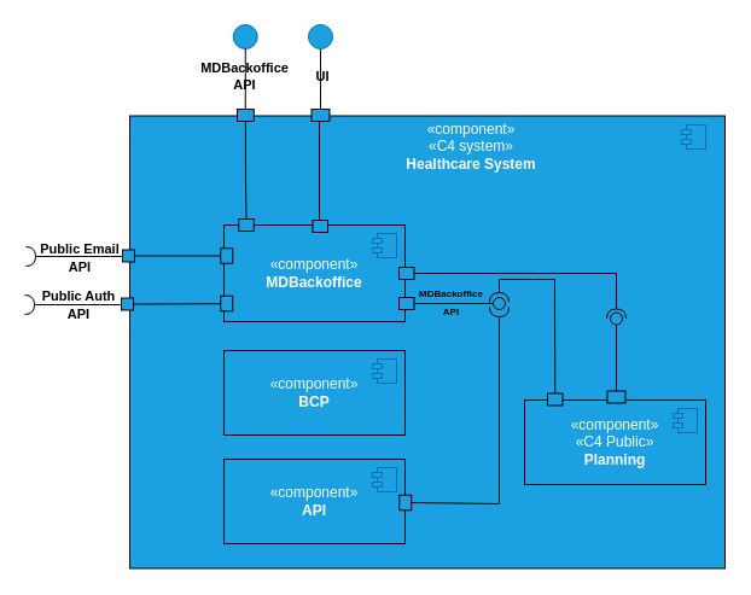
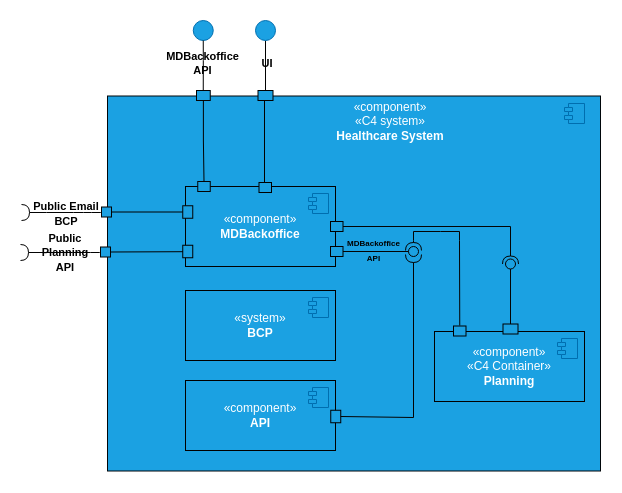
  <mxCell id="0" />
  <mxCell id="1" parent="0" />
  <mxCell id="2" value="" style="html=1;dropTarget=0;whiteSpace=wrap;fillColor=#1ba1e2;fontColor=#ffffff;strokeColor=#00060A;container=0;movable=1;resizable=1;rotatable=1;deletable=1;editable=1;locked=0;connectable=1;" parent="1" vertex="1"><mxGeometry x="107" y="95.5" width="493" height="375" as="geometry" /></mxCell>
  <mxCell id="3" value="&lt;span style=&quot;color: rgb(255, 255, 255);&quot;&gt;«component»&lt;/span&gt;&lt;br style=&quot;color: rgb(255, 255, 255);&quot;&gt;&lt;span style=&quot;color: rgb(255, 255, 255);&quot;&gt;«C4 system»&lt;/span&gt;&lt;br style=&quot;color: rgb(255, 255, 255);&quot;&gt;&lt;b style=&quot;color: rgb(255, 255, 255);&quot;&gt;Healthcare System&lt;/b&gt;" style="text;html=1;align=center;verticalAlign=middle;whiteSpace=wrap;rounded=0;" parent="1" vertex="1"><mxGeometry x="315" y="98" width="150" height="45" as="geometry" /></mxCell>
  <mxCell id="4" value="" style="ellipse;whiteSpace=wrap;html=1;align=center;aspect=fixed;fillColor=none;strokeColor=none;resizable=0;perimeter=centerPerimeter;rotatable=0;allowArrows=0;points=[];outlineConnect=1;" parent="1" vertex="1"><mxGeometry x="494" y="321" width="10" height="10" as="geometry" /></mxCell>
  <mxCell id="5" value="" style="ellipse;whiteSpace=wrap;html=1;align=center;aspect=fixed;fillColor=none;strokeColor=none;resizable=0;perimeter=centerPerimeter;rotatable=0;allowArrows=0;points=[];outlineConnect=1;" parent="1" vertex="1"><mxGeometry x="524" y="341" width="10" height="10" as="geometry" /></mxCell>
  <mxCell id="6" style="edgeStyle=orthogonalEdgeStyle;rounded=0;orthogonalLoop=1;jettySize=auto;html=1;entryX=0.5;entryY=0;entryDx=0;entryDy=0;endArrow=none;endFill=0;strokeColor=#000000;exitX=0.5;exitY=1;exitDx=0;exitDy=0;" parent="1" source="8" target="10" edge="1"><mxGeometry relative="1" as="geometry"><Array as="points"><mxPoint x="265" y="40" /></Array></mxGeometry></mxCell>
  <mxCell id="7" value="&amp;nbsp;UI" style="edgeLabel;html=1;align=center;verticalAlign=middle;resizable=0;points=[];labelBackgroundColor=none;fontStyle=1" parent="6" vertex="1" connectable="0"><mxGeometry x="-0.329" y="-1" relative="1" as="geometry"><mxPoint y="5" as="offset" /></mxGeometry></mxCell>
  <mxCell id="8" value="" style="ellipse;whiteSpace=wrap;html=1;fillColor=#1ba1e2;fontColor=#ffffff;strokeColor=#006EAF;" parent="1" vertex="1"><mxGeometry x="255" y="20" width="20" height="20" as="geometry" /></mxCell>
  <mxCell id="9" style="edgeStyle=orthogonalEdgeStyle;rounded=0;orthogonalLoop=1;jettySize=auto;html=1;exitX=0.5;exitY=1;exitDx=0;exitDy=0;entryX=0.5;entryY=0;entryDx=0;entryDy=0;strokeColor=#000000;endArrow=none;endFill=0;" parent="1" source="10" target="21" edge="1"><mxGeometry relative="1" as="geometry"><Array as="points"><mxPoint x="264" y="100" /><mxPoint x="264" y="186" /></Array></mxGeometry></mxCell>
  <mxCell id="10" value="" style="rounded=0;whiteSpace=wrap;html=1;fillColor=#1ba1e2;fontColor=#ffffff;strokeColor=#000000;" parent="1" vertex="1"><mxGeometry x="257.5" y="90" width="15" height="10" as="geometry" /></mxCell>
  <mxCell id="11" value="" style="group" parent="1" vertex="1" connectable="0"><mxGeometry x="204" y="187" width="203.5" height="96" as="geometry" /></mxCell>
  <mxCell id="12" value="«component»&lt;div&gt;&lt;b style=&quot;background-color: initial;&quot;&gt;MDBackoffice&lt;/b&gt;&lt;/div&gt;" style="html=1;dropTarget=0;whiteSpace=wrap;fillColor=#1ba1e2;fontColor=#ffffff;strokeColor=#000000;" parent="11" vertex="1"><mxGeometry x="-19" y="-1" width="150" height="80" as="geometry" /></mxCell>
  <mxCell id="13" value="" style="shape=module;jettyWidth=8;jettyHeight=4;fillColor=#1ba1e2;fontColor=#ffffff;strokeColor=#006EAF;" parent="12" vertex="1"><mxGeometry x="1" width="20" height="20" relative="1" as="geometry"><mxPoint x="-27" y="7" as="offset" /></mxGeometry></mxCell>
  <mxCell id="14" value="" style="fontStyle=0;labelPosition=right;verticalLabelPosition=middle;align=left;verticalAlign=middle;spacingLeft=2;fillColor=#1BA1E2;strokeColor=#030303;movable=1;resizable=1;rotatable=1;deletable=1;editable=1;locked=0;connectable=1;rotation=90;" parent="11" vertex="1"><mxGeometry x="-23" y="19.5" width="12.5" height="10" as="geometry" /></mxCell>
  <mxCell id="15" value="" style="rounded=0;whiteSpace=wrap;html=1;fillColor=#1ba1e2;fontColor=#ffffff;strokeColor=#000000;rotation=90;" parent="11" vertex="1"><mxGeometry x="-23" y="59" width="12.5" height="10" as="geometry" /></mxCell>
  <mxCell id="16" value="" style="fontStyle=0;labelPosition=right;verticalLabelPosition=middle;align=left;verticalAlign=middle;spacingLeft=2;fillColor=#1BA1E2;strokeColor=#030303;" parent="11" vertex="1"><mxGeometry x="-6.75" y="-6" width="12.5" height="10" as="geometry" /></mxCell>
  <mxCell id="17" value="" style="rounded=0;whiteSpace=wrap;html=1;fillColor=#1ba1e2;fontColor=#ffffff;strokeColor=#000000;" parent="11" vertex="1"><mxGeometry x="126" y="34" width="12.5" height="10" as="geometry" /></mxCell>
  <mxCell id="18" value="" style="ellipse;whiteSpace=wrap;html=1;align=center;aspect=fixed;fillColor=none;strokeColor=none;resizable=0;perimeter=centerPerimeter;rotatable=0;allowArrows=0;points=[];outlineConnect=1;" parent="11" vertex="1"><mxGeometry x="127.25" y="-1" width="10" height="10" as="geometry" /></mxCell>
  <mxCell id="19" value="" style="rounded=0;whiteSpace=wrap;html=1;fillColor=#1ba1e2;fontColor=#ffffff;strokeColor=#000000;" parent="11" vertex="1"><mxGeometry x="126" y="59" width="12.5" height="10" as="geometry" /></mxCell>
  <mxCell id="20" value="&lt;font style=&quot;font-size: 8px;&quot;&gt;MDBackoffice&lt;/font&gt;&lt;div&gt;&lt;font style=&quot;font-size: 8px;&quot;&gt;API&lt;/font&gt;&lt;/div&gt;" style="text;align=center;fontStyle=1;verticalAlign=middle;spacingLeft=3;spacingRight=3;strokeColor=none;rotatable=0;points=[[0,0.5],[1,0.5]];portConstraint=eastwest;html=1;" parent="11" vertex="1"><mxGeometry x="146" y="49" width="46" height="26" as="geometry" /></mxCell>
  <mxCell id="21" value="" style="rounded=0;whiteSpace=wrap;html=1;fillColor=#1ba1e2;fontColor=#ffffff;strokeColor=#000000;" parent="1" vertex="1"><mxGeometry x="258.5" y="182" width="12.5" height="10" as="geometry" /></mxCell>
  <mxCell id="22" value="" style="shape=module;jettyWidth=8;jettyHeight=4;fillColor=#1ba1e2;fontColor=#ffffff;strokeColor=#006EAF;" parent="1" vertex="1"><mxGeometry x="564" y="103" width="20" height="20" as="geometry"><mxPoint x="-27" y="7" as="offset" /></mxGeometry></mxCell>
  <mxCell id="23" value="" style="fontStyle=0;labelPosition=right;verticalLabelPosition=middle;align=left;verticalAlign=middle;spacingLeft=2;fillColor=#1BA1E2;strokeColor=#030303;" parent="1" vertex="1"><mxGeometry x="101" y="206.5" width="10" height="10" as="geometry" /></mxCell>
  <mxCell id="24" value="" style="ellipse;whiteSpace=wrap;html=1;align=center;aspect=fixed;fillColor=none;strokeColor=none;resizable=0;perimeter=centerPerimeter;rotatable=0;allowArrows=0;points=[];outlineConnect=1;" parent="1" vertex="1"><mxGeometry x="409" y="281" width="10" height="10" as="geometry" /></mxCell>
- <mxCell id="25" value="«component»&lt;div&gt;«C4 Public»&lt;br&gt;&lt;b&gt;Planning&lt;/b&gt;&lt;/div&gt;" style="html=1;dropTarget=0;whiteSpace=wrap;fillColor=#1ba1e2;fontColor=#ffffff;strokeColor=#000000;" parent="1" vertex="1"><mxGeometry x="434" y="331" width="150" height="70" as="geometry" /></mxCell>
+ <mxCell id="25" value="«component»&lt;div&gt;«C4 Container»&lt;br&gt;&lt;b&gt;Planning&lt;/b&gt;&lt;/div&gt;" style="html=1;dropTarget=0;whiteSpace=wrap;fillColor=#1ba1e2;fontColor=#ffffff;strokeColor=#000000;" parent="1" vertex="1"><mxGeometry x="434" y="331" width="150" height="70" as="geometry" /></mxCell>
  <mxCell id="26" value="" style="shape=module;jettyWidth=8;jettyHeight=4;fillColor=#1ba1e2;fontColor=#ffffff;strokeColor=#006EAF;" parent="25" vertex="1"><mxGeometry x="1" width="20" height="20" relative="1" as="geometry"><mxPoint x="-27" y="7" as="offset" /></mxGeometry></mxCell>
  <mxCell id="27" value="" style="rounded=0;whiteSpace=wrap;html=1;fillColor=#1ba1e2;fontColor=#ffffff;strokeColor=#000000;rotation=-90;" parent="1" vertex="1"><mxGeometry x="505" y="321" width="10" height="15" as="geometry" /></mxCell>
  <mxCell id="28" value="" style="rounded=0;orthogonalLoop=1;jettySize=auto;html=1;endArrow=halfCircle;endFill=0;endSize=6;strokeWidth=1;sketch=0;exitX=1;exitY=0.5;exitDx=0;exitDy=0;strokeColor=#030303;" parent="1" source="17" target="30" edge="1"><mxGeometry relative="1" as="geometry"><mxPoint x="364" y="246" as="sourcePoint" /><Array as="points"><mxPoint x="510" y="226" /></Array></mxGeometry></mxCell>
  <mxCell id="29" value="" style="rounded=0;orthogonalLoop=1;jettySize=auto;html=1;endArrow=oval;endFill=0;sketch=0;sourcePerimeterSpacing=0;targetPerimeterSpacing=0;endSize=10;exitX=1;exitY=0.5;exitDx=0;exitDy=0;strokeColor=#030303;" parent="1" source="27" target="30" edge="1"><mxGeometry relative="1" as="geometry"><mxPoint x="324" y="246" as="sourcePoint" /></mxGeometry></mxCell>
  <mxCell id="30" value="" style="ellipse;whiteSpace=wrap;html=1;align=center;aspect=fixed;fillColor=none;strokeColor=none;resizable=0;perimeter=centerPerimeter;rotatable=0;allowArrows=0;points=[];outlineConnect=1;" parent="1" vertex="1"><mxGeometry x="505" y="258.5" width="10" height="10" as="geometry" /></mxCell>
- <mxCell id="31" value="«component»&lt;br&gt;&lt;b&gt;BCP&lt;/b&gt;" style="html=1;dropTarget=0;whiteSpace=wrap;fillColor=#1ba1e2;fontColor=#ffffff;strokeColor=#000000;" parent="1" vertex="1"><mxGeometry x="185" y="290" width="150" height="70" as="geometry" /></mxCell>
+ <mxCell id="31" value="«system»&lt;br&gt;&lt;b&gt;BCP&lt;/b&gt;" style="html=1;dropTarget=0;whiteSpace=wrap;fillColor=#1ba1e2;fontColor=#ffffff;strokeColor=#000000;" parent="1" vertex="1"><mxGeometry x="185" y="290" width="150" height="70" as="geometry" /></mxCell>
  <mxCell id="32" value="" style="shape=module;jettyWidth=8;jettyHeight=4;fillColor=#1ba1e2;fontColor=#ffffff;strokeColor=#006EAF;" parent="31" vertex="1"><mxGeometry x="1" width="20" height="20" relative="1" as="geometry"><mxPoint x="-27" y="7" as="offset" /></mxGeometry></mxCell>
  <mxCell id="33" value="" style="ellipse;whiteSpace=wrap;html=1;fillColor=#1ba1e2;fontColor=#ffffff;strokeColor=#006EAF;" parent="1" vertex="1"><mxGeometry x="192.75" y="20" width="20" height="20" as="geometry" /></mxCell>
  <mxCell id="34" value="" style="fontStyle=0;labelPosition=right;verticalLabelPosition=middle;align=left;verticalAlign=middle;spacingLeft=2;fillColor=#1BA1E2;strokeColor=#030303;" parent="1" vertex="1"><mxGeometry x="196" y="90" width="13.75" height="10" as="geometry" /></mxCell>
  <mxCell id="35" style="edgeStyle=orthogonalEdgeStyle;rounded=0;orthogonalLoop=1;jettySize=auto;html=1;exitX=0.5;exitY=1;exitDx=0;exitDy=0;entryX=0.5;entryY=0;entryDx=0;entryDy=0;strokeColor=#000000;endArrow=none;endFill=0;" parent="1" source="34" target="16" edge="1"><mxGeometry relative="1" as="geometry"><Array as="points" /><mxPoint x="204.26" y="100" as="sourcePoint" /><mxPoint x="203.26" y="186" as="targetPoint" /></mxGeometry></mxCell>
  <mxCell id="36" style="edgeStyle=orthogonalEdgeStyle;rounded=0;orthogonalLoop=1;jettySize=auto;html=1;entryX=0.5;entryY=0;entryDx=0;entryDy=0;endArrow=none;endFill=0;strokeColor=#000000;exitX=0.5;exitY=1;exitDx=0;exitDy=0;" parent="1" edge="1"><mxGeometry relative="1" as="geometry"><Array as="points"><mxPoint x="202.75" y="60" /><mxPoint x="202.75" y="60" /></Array><mxPoint x="202.75" y="40" as="sourcePoint" /><mxPoint x="202.75" y="90" as="targetPoint" /></mxGeometry></mxCell>
  <mxCell id="37" value="MDBackoffice&lt;div&gt;API&lt;/div&gt;" style="edgeLabel;html=1;align=center;verticalAlign=middle;resizable=0;points=[];labelBackgroundColor=none;fontStyle=1" parent="36" vertex="1" connectable="0"><mxGeometry x="-0.329" y="-1" relative="1" as="geometry"><mxPoint y="5" as="offset" /></mxGeometry></mxCell>
  <mxCell id="38" value="" style="rounded=0;orthogonalLoop=1;jettySize=auto;html=1;endArrow=halfCircle;endFill=0;endSize=6;strokeWidth=1;sketch=0;fontSize=12;curved=1;exitX=0;exitY=0.5;exitDx=0;exitDy=0;fillColor=#030303;strokeColor=#030303;" parent="1" edge="1"><mxGeometry relative="1" as="geometry"><mxPoint x="101" y="212" as="sourcePoint" /><mxPoint x="21" y="212" as="targetPoint" /><Array as="points" /></mxGeometry></mxCell>
- <mxCell id="39" value="&lt;b&gt;&lt;font style=&quot;font-size: 11px;&quot;&gt;Public Email&lt;/font&gt;&lt;/b&gt;&lt;div&gt;&lt;b&gt;&lt;font style=&quot;font-size: 11px;&quot;&gt;API&lt;/font&gt;&lt;/b&gt;&lt;/div&gt;" style="text;html=1;align=center;verticalAlign=middle;whiteSpace=wrap;rounded=0;" parent="1" vertex="1"><mxGeometry x="29" y="198" width="74" height="30" as="geometry" /></mxCell>
+ <mxCell id="39" value="&lt;b&gt;&lt;font style=&quot;font-size: 11px;&quot;&gt;Public Email&lt;/font&gt;&lt;/b&gt;&lt;div&gt;&lt;b&gt;&lt;font style=&quot;font-size: 11px;&quot;&gt;BCP&lt;/font&gt;&lt;/b&gt;&lt;/div&gt;" style="text;html=1;align=center;verticalAlign=middle;whiteSpace=wrap;rounded=0;" parent="1" vertex="1"><mxGeometry x="29" y="198" width="74" height="30" as="geometry" /></mxCell>
  <mxCell id="40" value="" style="endArrow=none;html=1;rounded=0;exitX=1;exitY=0.5;exitDx=0;exitDy=0;entryX=0.5;entryY=1;entryDx=0;entryDy=0;strokeColor=#000000;" parent="1" source="23" target="14" edge="1"><mxGeometry width="50" height="50" relative="1" as="geometry"><mxPoint x="211" y="260" as="sourcePoint" /><mxPoint x="261" y="210" as="targetPoint" /></mxGeometry></mxCell>
  <mxCell id="41" value="" style="fontStyle=0;labelPosition=right;verticalLabelPosition=middle;align=left;verticalAlign=middle;spacingLeft=2;fillColor=#1BA1E2;strokeColor=#030303;" parent="1" vertex="1"><mxGeometry x="100" y="246.5" width="10" height="10" as="geometry" /></mxCell>
  <mxCell id="42" value="" style="rounded=0;orthogonalLoop=1;jettySize=auto;html=1;endArrow=halfCircle;endFill=0;endSize=6;strokeWidth=1;sketch=0;fontSize=12;curved=1;exitX=0;exitY=0.5;exitDx=0;exitDy=0;fillColor=#030303;strokeColor=#030303;" parent="1" edge="1"><mxGeometry relative="1" as="geometry"><mxPoint x="100" y="252" as="sourcePoint" /><mxPoint x="20" y="252" as="targetPoint" /><Array as="points" /></mxGeometry></mxCell>
- <mxCell id="43" value="&lt;b&gt;&lt;font style=&quot;font-size: 11px;&quot;&gt;Public Auth&lt;/font&gt;&lt;/b&gt;&lt;div&gt;&lt;b&gt;&lt;font style=&quot;font-size: 11px;&quot;&gt;API&lt;/font&gt;&lt;/b&gt;&lt;/div&gt;" style="text;html=1;align=center;verticalAlign=middle;whiteSpace=wrap;rounded=0;" parent="1" vertex="1"><mxGeometry x="27" y="228" width="76" height="47" as="geometry" /></mxCell>
+ <mxCell id="43" value="&lt;b&gt;&lt;font style=&quot;font-size: 11px;&quot;&gt;Public Planning&lt;/font&gt;&lt;/b&gt;&lt;div&gt;&lt;b&gt;&lt;font style=&quot;font-size: 11px;&quot;&gt;API&lt;/font&gt;&lt;/b&gt;&lt;/div&gt;" style="text;html=1;align=center;verticalAlign=middle;whiteSpace=wrap;rounded=0;" parent="1" vertex="1"><mxGeometry x="27" y="228" width="76" height="47" as="geometry" /></mxCell>
  <mxCell id="44" value="" style="endArrow=none;html=1;rounded=0;exitX=1;exitY=0.5;exitDx=0;exitDy=0;entryX=-0.017;entryY=0.815;entryDx=0;entryDy=0;strokeColor=#000000;entryPerimeter=0;" parent="1" source="41" target="12" edge="1"><mxGeometry width="50" height="50" relative="1" as="geometry"><mxPoint x="210" y="300" as="sourcePoint" /><mxPoint x="181" y="251" as="targetPoint" /></mxGeometry></mxCell>
  <mxCell id="45" value="«component»&lt;br&gt;&lt;b&gt;API&lt;/b&gt;" style="html=1;dropTarget=0;whiteSpace=wrap;fillColor=#1ba1e2;fontColor=#ffffff;strokeColor=#000000;" parent="1" vertex="1"><mxGeometry x="185" y="380" width="150" height="70" as="geometry" /></mxCell>
  <mxCell id="46" value="" style="shape=module;jettyWidth=8;jettyHeight=4;fillColor=#1ba1e2;fontColor=#ffffff;strokeColor=#006EAF;" parent="45" vertex="1"><mxGeometry x="1" width="20" height="20" relative="1" as="geometry"><mxPoint x="-27" y="7" as="offset" /></mxGeometry></mxCell>
  <mxCell id="47" value="" style="rounded=0;orthogonalLoop=1;jettySize=auto;html=1;endArrow=oval;endFill=0;sketch=0;sourcePerimeterSpacing=0;targetPerimeterSpacing=0;endSize=10;exitX=1;exitY=0.5;exitDx=0;exitDy=0;strokeColor=#030303;" parent="1" source="19" edge="1"><mxGeometry relative="1" as="geometry"><mxPoint x="374.5" y="252" as="sourcePoint" /><mxPoint x="413" y="251" as="targetPoint" /></mxGeometry></mxCell>
  <mxCell id="48" value="" style="rounded=0;whiteSpace=wrap;html=1;fillColor=#1ba1e2;fontColor=#ffffff;strokeColor=#000000;" parent="1" vertex="1"><mxGeometry x="453" y="325.5" width="12.5" height="10" as="geometry" /></mxCell>
  <mxCell id="49" value="" style="rounded=0;orthogonalLoop=1;jettySize=auto;html=1;endArrow=halfCircle;endFill=0;endSize=6;strokeWidth=1;sketch=0;exitX=0.5;exitY=0;exitDx=0;exitDy=0;strokeColor=#030303;" parent="1" edge="1"><mxGeometry relative="1" as="geometry"><mxPoint x="459.25" y="325" as="sourcePoint" /><Array as="points"><mxPoint x="459" y="240" /><mxPoint x="459" y="231" /><mxPoint x="440" y="231" /><mxPoint x="413" y="231" /><mxPoint x="413" y="240" /></Array><mxPoint x="413" y="250" as="targetPoint" /></mxGeometry></mxCell>
  <mxCell id="50" value="" style="rounded=0;whiteSpace=wrap;html=1;fillColor=#1ba1e2;fontColor=#ffffff;strokeColor=#000000;rotation=90;" parent="1" vertex="1"><mxGeometry x="329" y="411" width="12.5" height="10" as="geometry" /></mxCell>
  <mxCell id="51" value="" style="rounded=0;orthogonalLoop=1;jettySize=auto;html=1;endArrow=halfCircle;endFill=0;endSize=6;strokeWidth=1;sketch=0;exitX=0.5;exitY=0;exitDx=0;exitDy=0;strokeColor=#030303;" parent="1" source="50" edge="1"><mxGeometry relative="1" as="geometry"><mxPoint x="372.25" y="417" as="sourcePoint" /><Array as="points"><mxPoint x="413" y="417" /></Array><mxPoint x="413" y="254" as="targetPoint" /></mxGeometry></mxCell>
